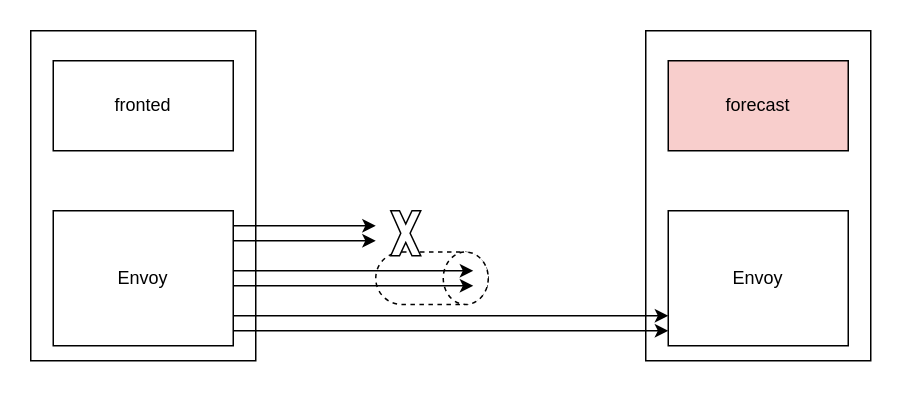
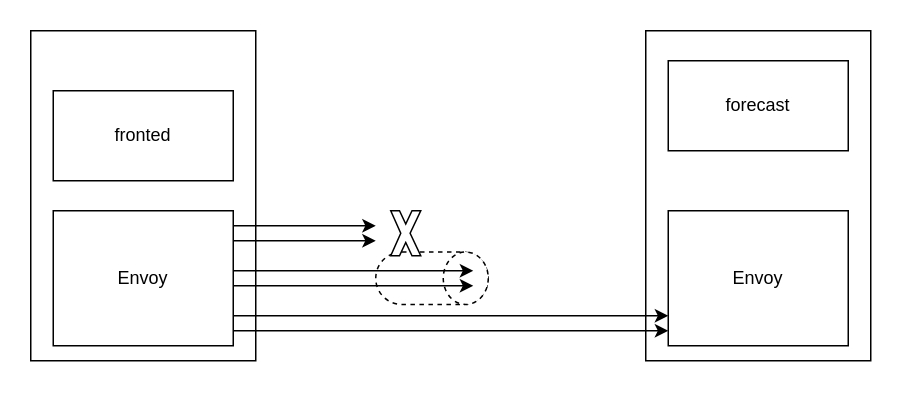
  <mxCell id="0" />
  <mxCell id="1" parent="0" />
  <mxCell id="2" value="" style="rounded=1;whiteSpace=wrap;html=1;arcSize=50;dashed=1;" vertex="1" parent="1"><mxGeometry x="250" y="167.5" width="75" height="35" as="geometry" /></mxCell>
  <mxCell id="3" value="" style="ellipse;whiteSpace=wrap;html=1;dashed=1;" vertex="1" parent="1"><mxGeometry x="295" y="167.5" width="30" height="35" as="geometry" /></mxCell>
  <mxCell id="4" value="" style="rounded=0;whiteSpace=wrap;html=1;" vertex="1" parent="1"><mxGeometry x="20" y="20" width="150" height="220" as="geometry" /></mxCell>
- <mxCell id="5" value="fronted" style="rounded=0;whiteSpace=wrap;html=1;" vertex="1" parent="1"><mxGeometry x="35" y="40" width="120" height="60" as="geometry" /></mxCell>
+ <mxCell id="5" value="fronted" style="rounded=0;whiteSpace=wrap;html=1;" vertex="1" parent="1"><mxGeometry x="35" y="60" width="120" height="60" as="geometry" /></mxCell>
  <mxCell id="6" value="Envoy" style="rounded=0;whiteSpace=wrap;html=1;" vertex="1" parent="1"><mxGeometry x="35" y="140" width="120" height="90" as="geometry" /></mxCell>
  <mxCell id="7" value="" style="rounded=0;whiteSpace=wrap;html=1;" vertex="1" parent="1"><mxGeometry x="430" y="20" width="150" height="220" as="geometry" /></mxCell>
- <mxCell id="8" value="forecast" style="rounded=0;whiteSpace=wrap;html=1;fillColor=#f8cecc;" vertex="1" parent="1"><mxGeometry x="445" y="40" width="120" height="60" as="geometry" /></mxCell>
+ <mxCell id="8" value="forecast" style="rounded=0;whiteSpace=wrap;html=1;" vertex="1" parent="1"><mxGeometry x="445" y="40" width="120" height="60" as="geometry" /></mxCell>
  <mxCell id="9" value="Envoy" style="rounded=0;whiteSpace=wrap;html=1;" vertex="1" parent="1"><mxGeometry x="445" y="140" width="120" height="90" as="geometry" /></mxCell>
  <mxCell id="10" value="" style="endArrow=classic;html=1;" edge="1" parent="1"><mxGeometry width="50" height="50" relative="1" as="geometry"><mxPoint x="155" y="220" as="sourcePoint" /><mxPoint x="445" y="220" as="targetPoint" /></mxGeometry></mxCell>
  <mxCell id="11" value="" style="endArrow=classic;html=1;" edge="1" parent="1"><mxGeometry width="50" height="50" relative="1" as="geometry"><mxPoint x="155" y="210" as="sourcePoint" /><mxPoint x="445" y="210" as="targetPoint" /></mxGeometry></mxCell>
  <mxCell id="12" value="" style="endArrow=classic;html=1;" edge="1" parent="1"><mxGeometry width="50" height="50" relative="1" as="geometry"><mxPoint x="155" y="190" as="sourcePoint" /><mxPoint x="315" y="190" as="targetPoint" /></mxGeometry></mxCell>
  <mxCell id="13" value="" style="endArrow=classic;html=1;" edge="1" parent="1"><mxGeometry width="50" height="50" relative="1" as="geometry"><mxPoint x="155" y="180" as="sourcePoint" /><mxPoint x="315" y="180" as="targetPoint" /></mxGeometry></mxCell>
  <mxCell id="14" value="" style="endArrow=classic;html=1;" edge="1" parent="1"><mxGeometry width="50" height="50" relative="1" as="geometry"><mxPoint x="155" y="160" as="sourcePoint" /><mxPoint x="250" y="160" as="targetPoint" /></mxGeometry></mxCell>
  <mxCell id="15" value="" style="endArrow=classic;html=1;" edge="1" parent="1"><mxGeometry width="50" height="50" relative="1" as="geometry"><mxPoint x="155" y="150" as="sourcePoint" /><mxPoint x="250" y="150" as="targetPoint" /></mxGeometry></mxCell>
  <mxCell id="16" value="" style="verticalLabelPosition=bottom;verticalAlign=top;html=1;shape=mxgraph.basic.x" vertex="1" parent="1"><mxGeometry x="260" y="140" width="20" height="30" as="geometry" /></mxCell>
